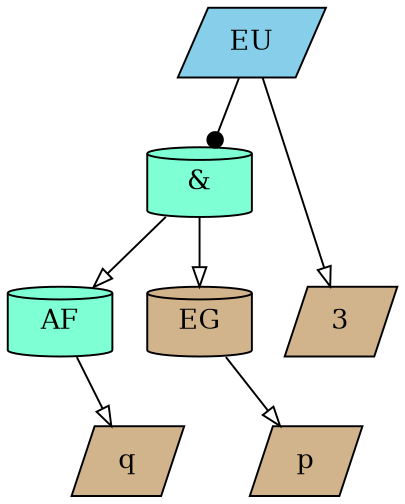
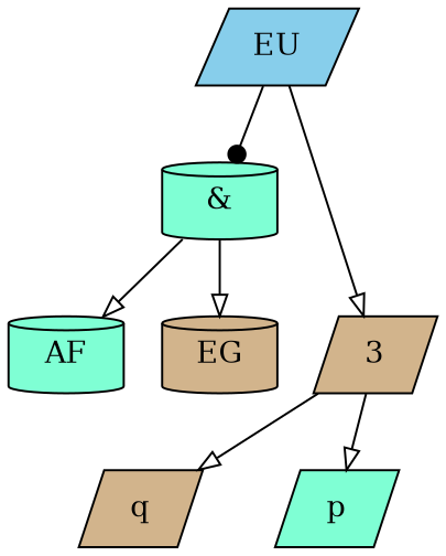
  digraph {
    node [fillcolor=tan shape=parallelogram style=filled]
    edge [arrowhead=onormal]
    n1 [fillcolor=skyblue label=EU]
    n2 [fillcolor=aquamarine label="&" shape=cylinder]
    3
    n4 [label=EG shape=cylinder]
    n5 [fillcolor=aquamarine label=AF shape=cylinder]
-   n6 [label=p]
+   n6 [fillcolor=aquamarine label=p]
    n7 [label=q]
    n1 -> n2 [arrowhead=dot]
    n1 -> 3
    n2 -> n4
    n2 -> n5
-   n4 -> n6
-   n5 -> n7
+   3 -> n6
+   3 -> n7
  }
